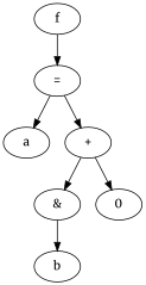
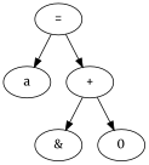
  digraph {
    fontname=Merriweather
    node [fontname=Merriweather]
    edge [fontname=Merriweather]
-   n1 [label=f]
    n2 [label="="]
    n3 [label=a]
    n4 [label="+"]
    n5 [label="&"]
    n6 [label=0]
-   n7 [label=b]
-   n1 -> n2
    n2 -> n3
    n2 -> n4
    n4 -> n5
    n4 -> n6
-   n5 -> n7
  }
